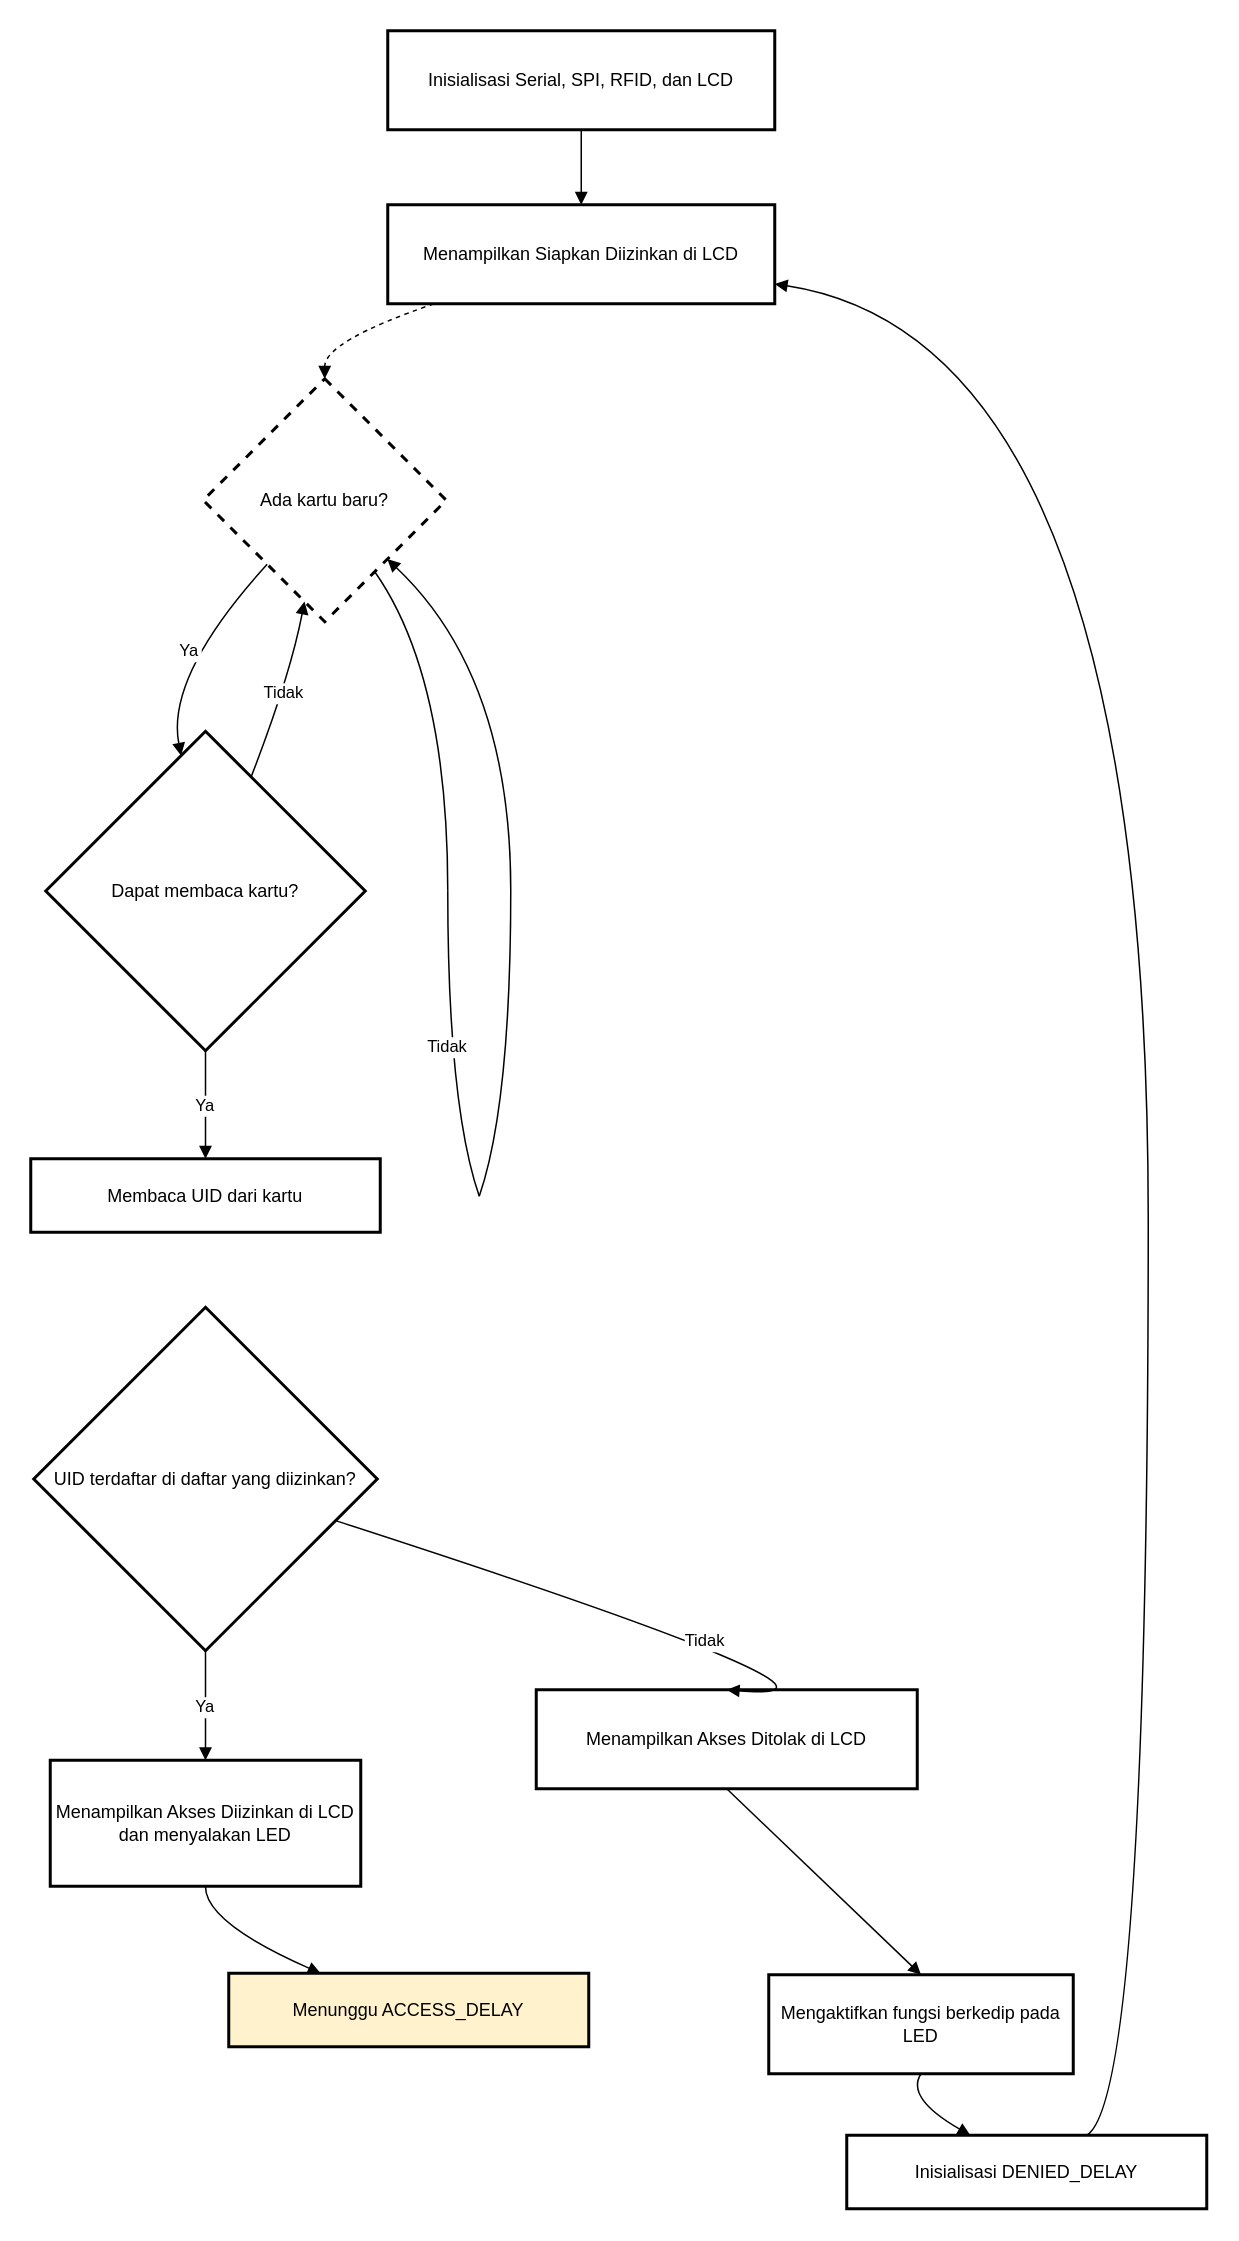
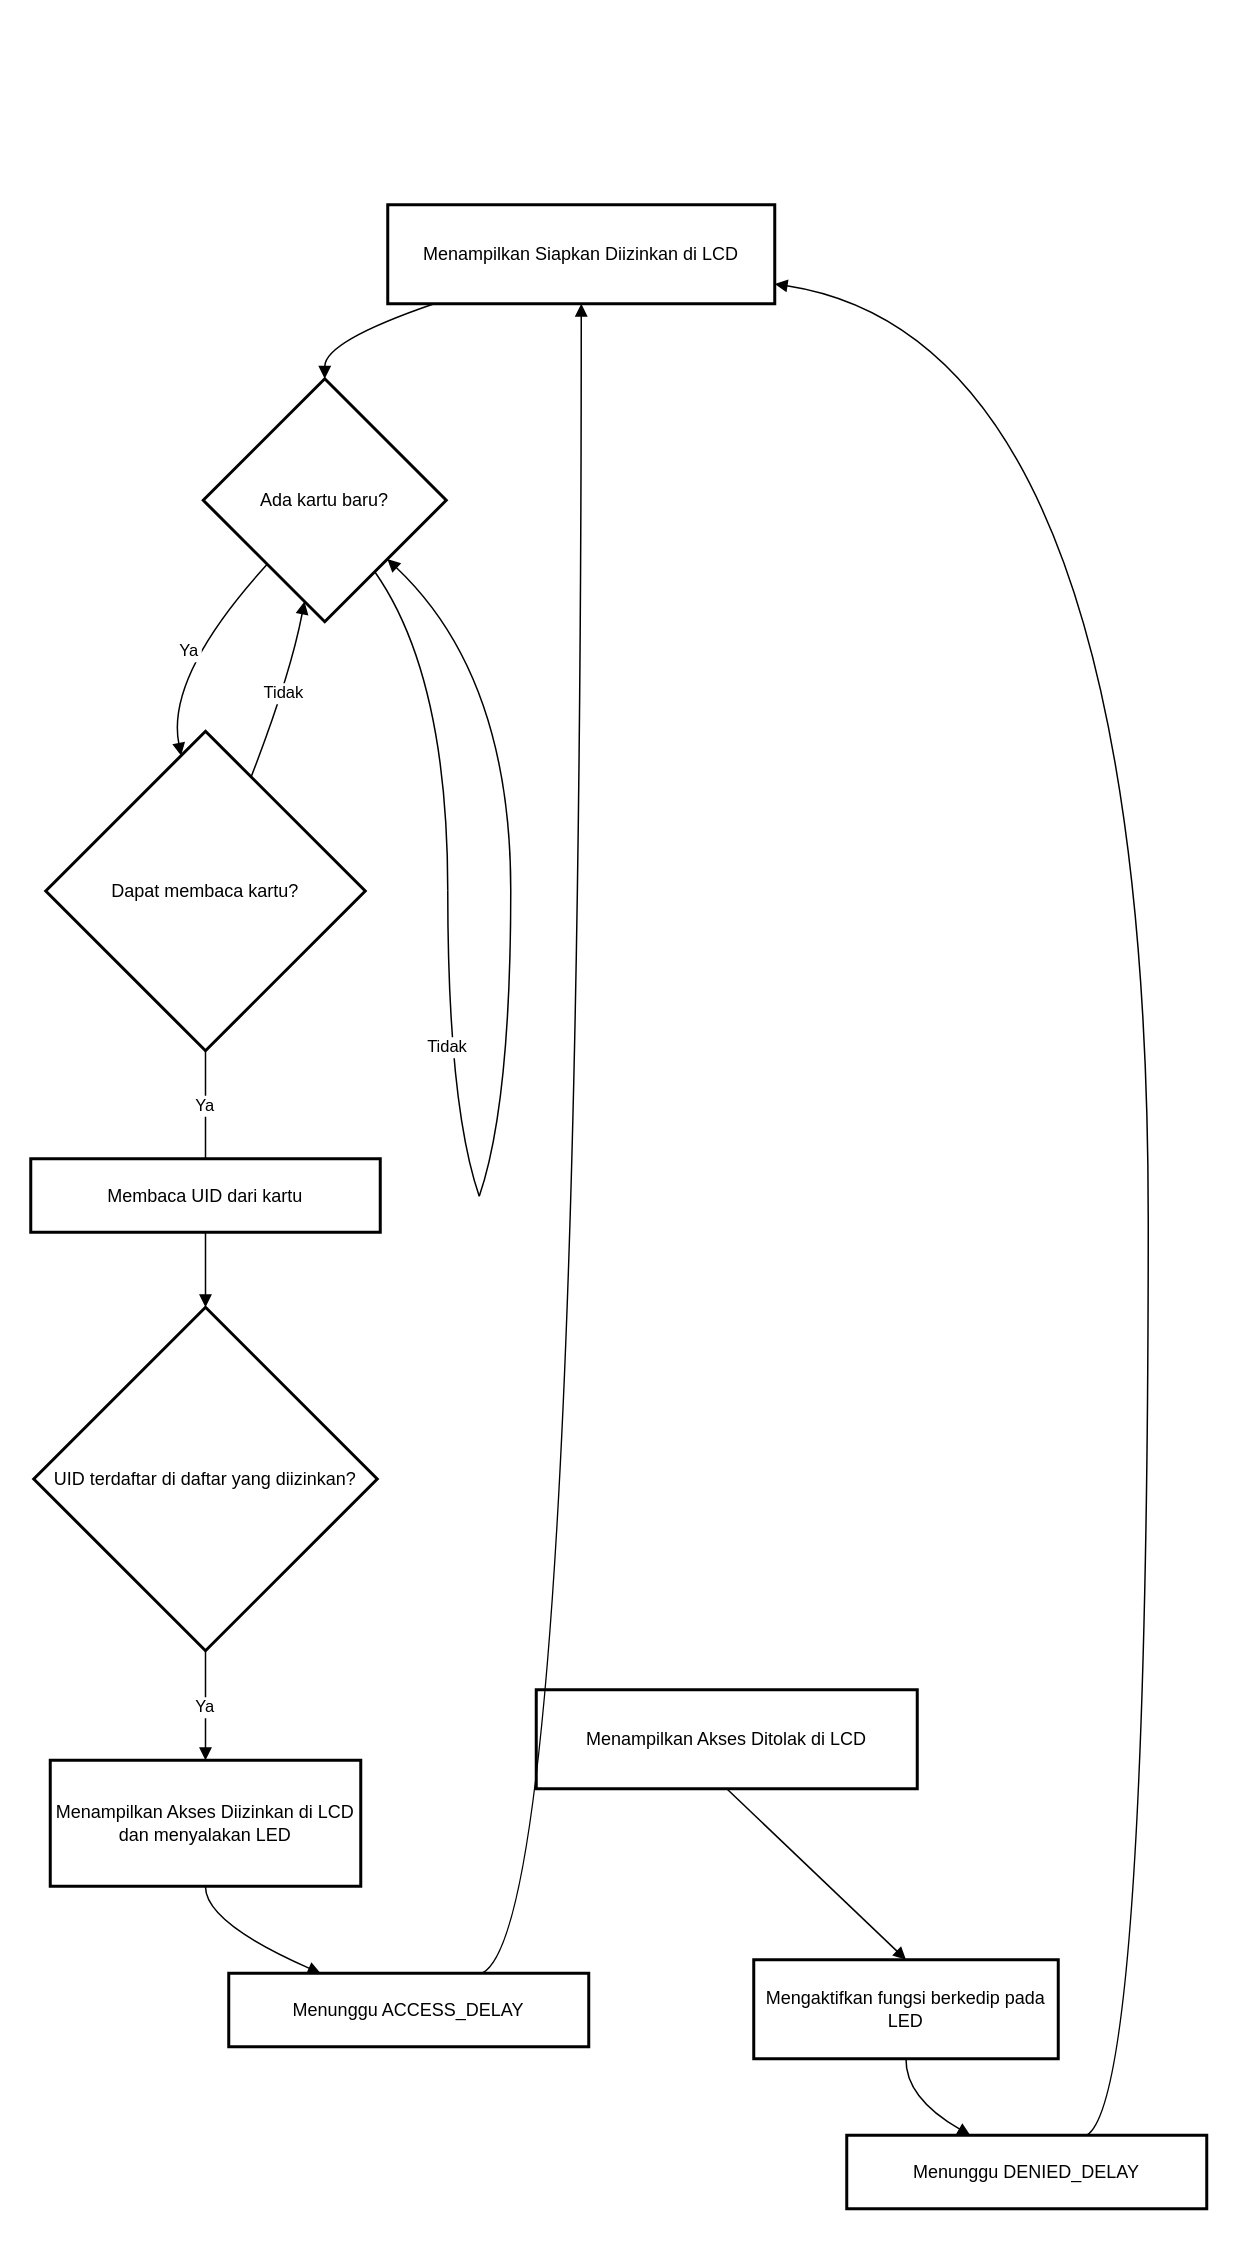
  <mxCell id="0" />
  <mxCell id="1" parent="0" />
- <mxCell id="2" value="Inisialisasi Serial, SPI, RFID, dan LCD" style="whiteSpace=wrap;strokeWidth=2;" vertex="1" parent="1"><mxGeometry x="258" y="20" width="258" height="66" as="geometry" /></mxCell>
  <mxCell id="3" value="Menampilkan Siapkan Diizinkan di LCD" style="whiteSpace=wrap;strokeWidth=2;" vertex="1" parent="1"><mxGeometry x="258" y="136" width="258" height="66" as="geometry" /></mxCell>
- <mxCell id="4" value="Ada kartu baru?" style="rhombus;strokeWidth=2;whiteSpace=wrap;dashed=1;" vertex="1" parent="1"><mxGeometry x="135" y="252" width="162" height="162" as="geometry" /></mxCell>
+ <mxCell id="4" value="Ada kartu baru?" style="rhombus;strokeWidth=2;whiteSpace=wrap;" vertex="1" parent="1"><mxGeometry x="135" y="252" width="162" height="162" as="geometry" /></mxCell>
  <mxCell id="5" value="Dapat membaca kartu?" style="rhombus;strokeWidth=2;whiteSpace=wrap;" vertex="1" parent="1"><mxGeometry x="30" y="487" width="213" height="213" as="geometry" /></mxCell>
  <mxCell id="6" value="Membaca UID dari kartu" style="whiteSpace=wrap;strokeWidth=2;" vertex="1" parent="1"><mxGeometry x="20" y="772" width="233" height="49" as="geometry" /></mxCell>
  <mxCell id="7" value="UID terdaftar di daftar yang diizinkan?" style="rhombus;strokeWidth=2;whiteSpace=wrap;" vertex="1" parent="1"><mxGeometry x="22" y="871" width="229" height="229" as="geometry" /></mxCell>
  <mxCell id="8" value="Menampilkan Akses Diizinkan di LCD dan menyalakan LED" style="whiteSpace=wrap;strokeWidth=2;" vertex="1" parent="1"><mxGeometry x="33" y="1173" width="207" height="84" as="geometry" /></mxCell>
- <mxCell id="9" value="Menunggu ACCESS_DELAY" style="whiteSpace=wrap;strokeWidth=2;fillColor=#fff2cc;" vertex="1" parent="1"><mxGeometry x="152" y="1315" width="240" height="49" as="geometry" /></mxCell>
+ <mxCell id="9" value="Menunggu ACCESS_DELAY" style="whiteSpace=wrap;strokeWidth=2;" vertex="1" parent="1"><mxGeometry x="152" y="1315" width="240" height="49" as="geometry" /></mxCell>
  <mxCell id="10" value="Menampilkan Akses Ditolak di LCD" style="whiteSpace=wrap;strokeWidth=2;" vertex="1" parent="1"><mxGeometry x="357" y="1126" width="254" height="66" as="geometry" /></mxCell>
- <mxCell id="11" value="Mengaktifkan fungsi berkedip pada LED" style="whiteSpace=wrap;strokeWidth=2;" vertex="1" parent="1"><mxGeometry x="512" y="1316" width="203" height="66" as="geometry" /></mxCell>
- <mxCell id="12" value="Inisialisasi DENIED_DELAY" style="whiteSpace=wrap;strokeWidth=2;" vertex="1" parent="1"><mxGeometry x="564" y="1423" width="240" height="49" as="geometry" /></mxCell>
+ <mxCell id="11" value="Mengaktifkan fungsi berkedip pada LED" style="whiteSpace=wrap;strokeWidth=2;" vertex="1" parent="1"><mxGeometry x="502" y="1306" width="203" height="66" as="geometry" /></mxCell>
+ <mxCell id="12" value="Menunggu DENIED_DELAY" style="whiteSpace=wrap;strokeWidth=2;" vertex="1" parent="1"><mxGeometry x="564" y="1423" width="240" height="49" as="geometry" /></mxCell>
  <mxCell id="13" value="" style="whiteSpace=wrap;strokeWidth=2;" vertex="1" parent="1"><mxGeometry x="298" y="593" as="geometry" /></mxCell>
  <mxCell id="14" value="" style="whiteSpace=wrap;strokeWidth=2;" vertex="1" parent="1"><mxGeometry x="319" y="797" as="geometry" /></mxCell>
- <mxCell id="15" value="" style="curved=1;startArrow=none;endArrow=block;exitX=0.5;exitY=1;entryX=0.5;entryY=0;rounded=0;" edge="1" parent="1" source="2" target="3"><mxGeometry relative="1" as="geometry"><Array as="points" /></mxGeometry></mxCell>
- <mxCell id="16" value="" style="curved=1;startArrow=none;endArrow=block;exitX=0.12;exitY=1;entryX=0.5;entryY=0;rounded=0;dashed=1;" edge="1" parent="1" source="3" target="4"><mxGeometry relative="1" as="geometry"><Array as="points"><mxPoint x="216" y="227" /></Array></mxGeometry></mxCell>
+ <mxCell id="16" value="" style="curved=1;startArrow=none;endArrow=block;exitX=0.12;exitY=1;entryX=0.5;entryY=0;rounded=0;" edge="1" parent="1" source="3" target="4"><mxGeometry relative="1" as="geometry"><Array as="points"><mxPoint x="216" y="227" /></Array></mxGeometry></mxCell>
  <mxCell id="17" value="" style="curved=1;startArrow=none;endArrow=none;exitX=0.85;exitY=1;entryX=-Infinity;entryY=Infinity;rounded=0;" edge="1" parent="1" source="4" target="13"><mxGeometry relative="1" as="geometry"><Array as="points"><mxPoint x="298" y="450" /></Array></mxGeometry></mxCell>
  <mxCell id="18" value="Tidak" style="curved=1;startArrow=none;endArrow=none;exitX=-Infinity;exitY=Infinity;entryX=-Infinity;entryY=-Infinity;rounded=0;" edge="1" parent="1" source="13" target="14"><mxGeometry relative="1" as="geometry"><Array as="points"><mxPoint x="298" y="736" /></Array></mxGeometry></mxCell>
  <mxCell id="19" value="" style="curved=1;startArrow=none;endArrow=block;exitX=-Infinity;exitY=-Infinity;entryX=1;entryY=0.97;rounded=0;" edge="1" parent="1" source="14" target="4"><mxGeometry relative="1" as="geometry"><Array as="points"><mxPoint x="340" y="736" /><mxPoint x="340" y="450" /></Array></mxGeometry></mxCell>
  <mxCell id="20" value="Ya" style="curved=1;startArrow=none;endArrow=block;exitX=0.05;exitY=1;entryX=0.41;entryY=0;rounded=0;" edge="1" parent="1" source="4" target="5"><mxGeometry relative="1" as="geometry"><Array as="points"><mxPoint x="110" y="450" /></Array></mxGeometry></mxCell>
  <mxCell id="21" value="Tidak" style="curved=1;startArrow=none;endArrow=block;exitX=0.7;exitY=0;entryX=0.4;entryY=1;rounded=0;" edge="1" parent="1" source="5" target="4"><mxGeometry relative="1" as="geometry"><Array as="points"><mxPoint x="193" y="450" /></Array></mxGeometry></mxCell>
- <mxCell id="22" value="Ya" style="curved=1;startArrow=none;endArrow=block;exitX=0.5;exitY=1;entryX=0.5;entryY=0.01;rounded=0;" edge="1" parent="1" source="5" target="6"><mxGeometry relative="1" as="geometry"><Array as="points" /></mxGeometry></mxCell>
+ <mxCell id="22" value="Ya" style="curved=1;startArrow=none;endArrow=none;exitX=0.5;exitY=1;entryX=0.5;entryY=0.01;rounded=0;" edge="1" parent="1" source="5" target="6"><mxGeometry relative="1" as="geometry"><Array as="points" /></mxGeometry></mxCell>
+ <mxCell id="23" value="" style="curved=1;startArrow=none;endArrow=block;exitX=0.5;exitY=1;entryX=0.5;entryY=0;rounded=0;" edge="1" parent="1" source="6" target="7"><mxGeometry relative="1" as="geometry"><Array as="points" /></mxGeometry></mxCell>
  <mxCell id="24" value="Ya" style="curved=1;startArrow=none;endArrow=block;exitX=0.5;exitY=1;entryX=0.5;entryY=-0.01;rounded=0;" edge="1" parent="1" source="7" target="8"><mxGeometry relative="1" as="geometry"><Array as="points" /></mxGeometry></mxCell>
  <mxCell id="25" value="" style="curved=1;startArrow=none;endArrow=block;exitX=0.5;exitY=0.99;entryX=0.26;entryY=0.01;rounded=0;" edge="1" parent="1" source="8" target="9"><mxGeometry relative="1" as="geometry"><Array as="points"><mxPoint x="136" y="1281" /></Array></mxGeometry></mxCell>
- <mxCell id="27" value="Tidak" style="curved=1;startArrow=none;endArrow=block;exitX=1;exitY=0.66;entryX=0.5;entryY=0.01;rounded=0;" edge="1" parent="1" source="7" target="10"><mxGeometry relative="1" as="geometry"><Array as="points"><mxPoint x="603" y="1136" /></Array></mxGeometry></mxCell>
+ <mxCell id="26" value="" style="curved=1;startArrow=none;endArrow=block;exitX=0.7;exitY=0.01;entryX=0.5;entryY=1;rounded=0;" edge="1" parent="1" source="9" target="3"><mxGeometry relative="1" as="geometry"><Array as="points"><mxPoint x="387" y="1281" /></Array></mxGeometry></mxCell>
  <mxCell id="28" value="" style="curved=1;startArrow=none;endArrow=block;exitX=0.5;exitY=1.01;entryX=0.5;entryY=0.01;rounded=0;" edge="1" parent="1" source="10" target="11"><mxGeometry relative="1" as="geometry"><Array as="points" /></mxGeometry></mxCell>
  <mxCell id="29" value="" style="curved=1;startArrow=none;endArrow=block;exitX=0.5;exitY=1.01;entryX=0.34;entryY=-0.01;rounded=0;" edge="1" parent="1" source="11" target="12"><mxGeometry relative="1" as="geometry"><Array as="points"><mxPoint x="603" y="1398" /></Array></mxGeometry></mxCell>
  <mxCell id="30" value="" style="curved=1;startArrow=none;endArrow=block;exitX=0.67;exitY=-0.01;entryX=1;entryY=0.8;rounded=0;" edge="1" parent="1" source="12" target="3"><mxGeometry relative="1" as="geometry"><Array as="points"><mxPoint x="765" y="1398" /><mxPoint x="765" y="227" /></Array></mxGeometry></mxCell>
